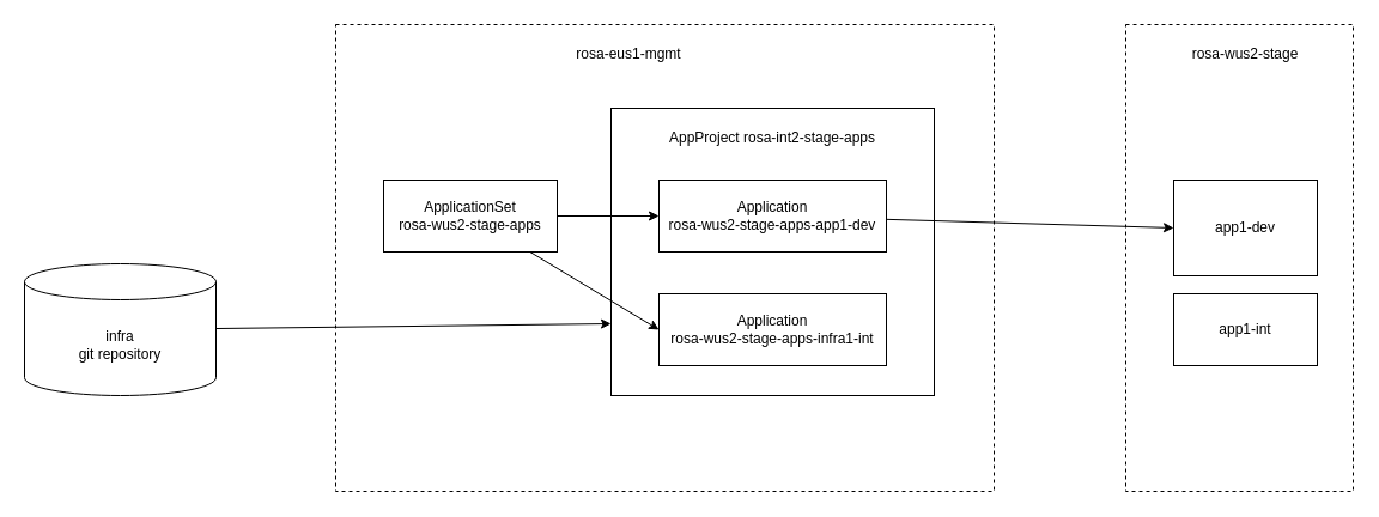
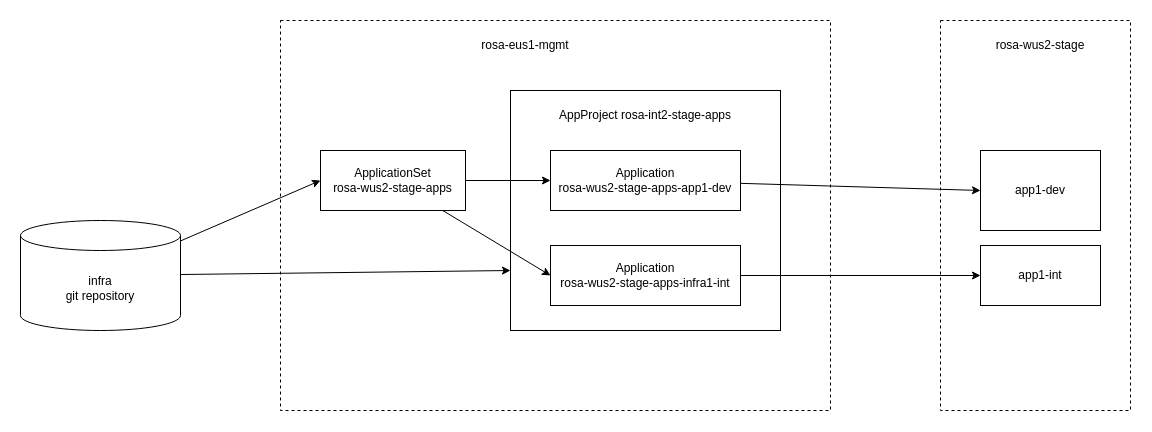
  <mxCell id="0" />
  <mxCell id="1" parent="0" />
  <mxCell id="2" value="" style="rounded=0;whiteSpace=wrap;html=1;dashed=1;" vertex="1" parent="1"><mxGeometry x="940" y="20" width="190" height="390" as="geometry" /></mxCell>
  <mxCell id="3" value="" style="rounded=0;whiteSpace=wrap;html=1;dashed=1;" vertex="1" parent="1"><mxGeometry x="280" y="20" width="550" height="390" as="geometry" /></mxCell>
  <mxCell id="4" value="" style="rounded=0;whiteSpace=wrap;html=1;" vertex="1" parent="1"><mxGeometry x="510" y="90" width="270" height="240" as="geometry" /></mxCell>
+ <mxCell id="5" style="rounded=0;orthogonalLoop=1;jettySize=auto;html=1;entryX=0;entryY=0.5;entryDx=0;entryDy=0;" edge="1" parent="1" source="7" target="11"><mxGeometry relative="1" as="geometry" /></mxCell>
  <mxCell id="6" style="edgeStyle=none;rounded=0;orthogonalLoop=1;jettySize=auto;html=1;entryX=0;entryY=0.75;entryDx=0;entryDy=0;" edge="1" parent="1" source="7" target="4"><mxGeometry relative="1" as="geometry" /></mxCell>
  <mxCell id="7" value="infra&lt;br&gt;git repository" style="shape=cylinder3;whiteSpace=wrap;html=1;boundedLbl=1;backgroundOutline=1;size=15;" vertex="1" parent="1"><mxGeometry x="20" y="220" width="160" height="110" as="geometry" /></mxCell>
  <mxCell id="8" value="AppProject rosa-int2-stage-apps" style="text;html=1;strokeColor=none;fillColor=none;align=center;verticalAlign=middle;whiteSpace=wrap;rounded=0;" vertex="1" parent="1"><mxGeometry x="550" y="100" width="190" height="30" as="geometry" /></mxCell>
  <mxCell id="9" style="edgeStyle=none;rounded=0;orthogonalLoop=1;jettySize=auto;html=1;entryX=0;entryY=0.5;entryDx=0;entryDy=0;" edge="1" parent="1" source="11" target="13"><mxGeometry relative="1" as="geometry" /></mxCell>
  <mxCell id="10" style="edgeStyle=none;rounded=0;orthogonalLoop=1;jettySize=auto;html=1;entryX=0;entryY=0.5;entryDx=0;entryDy=0;" edge="1" parent="1" source="11" target="15"><mxGeometry relative="1" as="geometry" /></mxCell>
  <mxCell id="11" value="ApplicationSet&lt;br&gt;rosa-wus2-stage-apps" style="rounded=0;whiteSpace=wrap;html=1;" vertex="1" parent="1"><mxGeometry x="320" y="150" width="145" height="60" as="geometry" /></mxCell>
  <mxCell id="12" style="edgeStyle=none;rounded=0;orthogonalLoop=1;jettySize=auto;html=1;entryX=0;entryY=0.5;entryDx=0;entryDy=0;" edge="1" parent="1" source="13" target="18"><mxGeometry relative="1" as="geometry" /></mxCell>
  <mxCell id="13" value="Application&lt;br&gt;&lt;div&gt;rosa-wus2-stage-apps-app1-dev&lt;/div&gt;" style="rounded=0;whiteSpace=wrap;html=1;" vertex="1" parent="1"><mxGeometry x="550" y="150" width="190" height="60" as="geometry" /></mxCell>
+ <mxCell id="14" style="edgeStyle=none;rounded=0;orthogonalLoop=1;jettySize=auto;html=1;" edge="1" parent="1" source="15" target="19"><mxGeometry relative="1" as="geometry" /></mxCell>
  <mxCell id="15" value="Application&lt;br&gt;&lt;div&gt;rosa-wus2-stage-apps-infra1-int&lt;/div&gt;" style="rounded=0;whiteSpace=wrap;html=1;" vertex="1" parent="1"><mxGeometry x="550" y="245" width="190" height="60" as="geometry" /></mxCell>
  <mxCell id="16" value="rosa-eus1-mgmt" style="text;html=1;strokeColor=none;fillColor=none;align=center;verticalAlign=middle;whiteSpace=wrap;rounded=0;dashed=1;" vertex="1" parent="1"><mxGeometry x="470" y="30" width="110" height="30" as="geometry" /></mxCell>
  <mxCell id="17" value="rosa-wus2-stage" style="text;html=1;strokeColor=none;fillColor=none;align=center;verticalAlign=middle;whiteSpace=wrap;rounded=0;dashed=1;" vertex="1" parent="1"><mxGeometry x="985" y="30" width="110" height="30" as="geometry" /></mxCell>
  <mxCell id="18" value="app1-dev" style="rounded=0;whiteSpace=wrap;html=1;" vertex="1" parent="1"><mxGeometry x="980" y="150" width="120" height="80" as="geometry" /></mxCell>
  <mxCell id="19" value="app1-int" style="rounded=0;whiteSpace=wrap;html=1;" vertex="1" parent="1"><mxGeometry x="980" y="245" width="120" height="60" as="geometry" /></mxCell>
